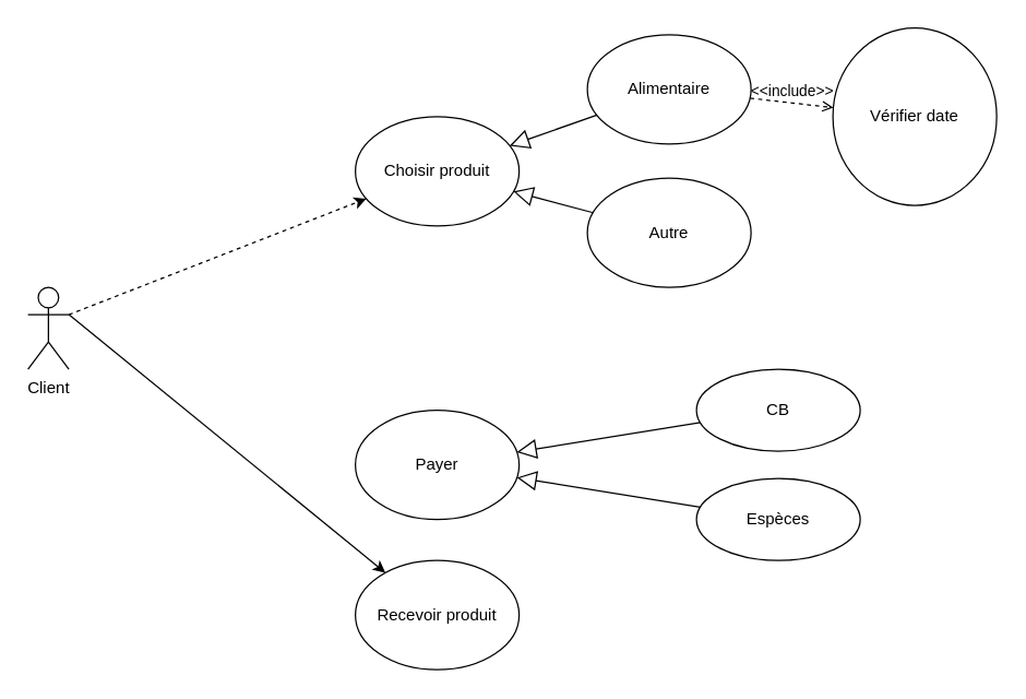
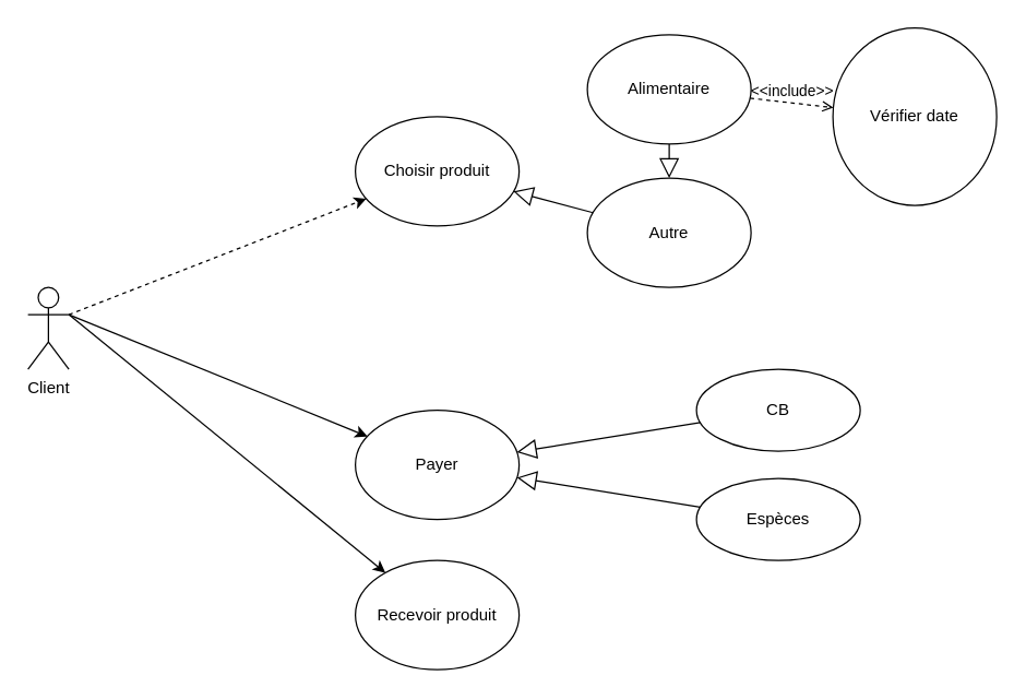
  <mxCell id="0" />
  <mxCell id="1" parent="0" />
  <mxCell id="2" style="rounded=0;orthogonalLoop=1;jettySize=auto;html=1;exitX=1;exitY=0.333;exitDx=0;exitDy=0;exitPerimeter=0;dashed=1;" edge="1" parent="1" source="5" target="6"><mxGeometry relative="1" as="geometry" /></mxCell>
+ <mxCell id="3" style="edgeStyle=none;rounded=0;orthogonalLoop=1;jettySize=auto;html=1;exitX=1;exitY=0.333;exitDx=0;exitDy=0;exitPerimeter=0;" edge="1" parent="1" source="5" target="7"><mxGeometry relative="1" as="geometry" /></mxCell>
  <mxCell id="4" style="edgeStyle=none;rounded=0;orthogonalLoop=1;jettySize=auto;html=1;exitX=1;exitY=0.333;exitDx=0;exitDy=0;exitPerimeter=0;" edge="1" parent="1" source="5" target="8"><mxGeometry relative="1" as="geometry" /></mxCell>
  <mxCell id="5" value="&lt;div&gt;Client&lt;/div&gt;" style="shape=umlActor;verticalLabelPosition=bottom;verticalAlign=top;html=1;outlineConnect=0;" vertex="1" parent="1"><mxGeometry x="20" y="210" width="30" height="60" as="geometry" /></mxCell>
  <mxCell id="6" value="Choisir produit" style="ellipse;whiteSpace=wrap;html=1;" vertex="1" parent="1"><mxGeometry x="260" y="85" width="120" height="80" as="geometry" /></mxCell>
  <mxCell id="7" value="&lt;div&gt;Payer&lt;/div&gt;" style="ellipse;whiteSpace=wrap;html=1;" vertex="1" parent="1"><mxGeometry x="260" y="300" width="120" height="80" as="geometry" /></mxCell>
  <mxCell id="8" value="Recevoir produit" style="ellipse;whiteSpace=wrap;html=1;" vertex="1" parent="1"><mxGeometry x="260" y="410" width="120" height="80" as="geometry" /></mxCell>
  <mxCell id="9" value="CB" style="ellipse;whiteSpace=wrap;html=1;" vertex="1" parent="1"><mxGeometry x="510" y="270" width="120" height="60" as="geometry" /></mxCell>
  <mxCell id="10" value="Espèces" style="ellipse;whiteSpace=wrap;html=1;" vertex="1" parent="1"><mxGeometry x="510" y="350" width="120" height="60" as="geometry" /></mxCell>
  <mxCell id="11" value="Alimentaire" style="ellipse;whiteSpace=wrap;html=1;" vertex="1" parent="1"><mxGeometry x="430" y="25" width="120" height="80" as="geometry" /></mxCell>
  <mxCell id="12" value="Autre" style="ellipse;whiteSpace=wrap;html=1;" vertex="1" parent="1"><mxGeometry x="430" y="130" width="120" height="80" as="geometry" /></mxCell>
- <mxCell id="13" value="" style="edgeStyle=none;html=1;endSize=12;endArrow=block;endFill=0;" edge="1" parent="1" source="11" target="6"><mxGeometry width="160" relative="1" as="geometry"><mxPoint x="240" y="210" as="sourcePoint" /><mxPoint x="400" y="210" as="targetPoint" /></mxGeometry></mxCell>
+ <mxCell id="13" value="" style="edgeStyle=none;html=1;endSize=12;endArrow=block;endFill=0;" edge="1" parent="1" source="11" target="12"><mxGeometry width="160" relative="1" as="geometry"><mxPoint x="240" y="210" as="sourcePoint" /><mxPoint x="400" y="210" as="targetPoint" /></mxGeometry></mxCell>
  <mxCell id="14" value="" style="edgeStyle=none;html=1;endSize=12;endArrow=block;endFill=0;" edge="1" parent="1" source="12" target="6"><mxGeometry width="160" relative="1" as="geometry"><mxPoint x="446.989" y="93.737" as="sourcePoint" /><mxPoint x="383.027" y="116.284" as="targetPoint" /></mxGeometry></mxCell>
  <mxCell id="15" value="Vérifier date" style="ellipse;whiteSpace=wrap;html=1;" vertex="1" parent="1"><mxGeometry x="610" y="20" width="120" height="130" as="geometry" /></mxCell>
  <mxCell id="16" value="&amp;lt;&amp;lt;include&amp;gt;&amp;gt;" style="edgeStyle=none;html=1;endArrow=open;verticalAlign=bottom;dashed=1;labelBackgroundColor=none;" edge="1" parent="1" source="11" target="15"><mxGeometry width="160" relative="1" as="geometry"><mxPoint x="250" y="250" as="sourcePoint" /><mxPoint x="410" y="250" as="targetPoint" /></mxGeometry></mxCell>
  <mxCell id="17" value="" style="edgeStyle=none;html=1;endArrow=block;endFill=0;endSize=12;verticalAlign=bottom;" edge="1" parent="1" source="9" target="7"><mxGeometry width="160" relative="1" as="geometry"><mxPoint x="250" y="250" as="sourcePoint" /><mxPoint x="370" y="320" as="targetPoint" /></mxGeometry></mxCell>
  <mxCell id="18" value="" style="edgeStyle=none;html=1;endArrow=block;endFill=0;endSize=12;verticalAlign=bottom;" edge="1" parent="1" source="10" target="7"><mxGeometry width="160" relative="1" as="geometry"><mxPoint x="514.418" y="410.001" as="sourcePoint" /><mxPoint x="380.003" y="431.675" as="targetPoint" /></mxGeometry></mxCell>
